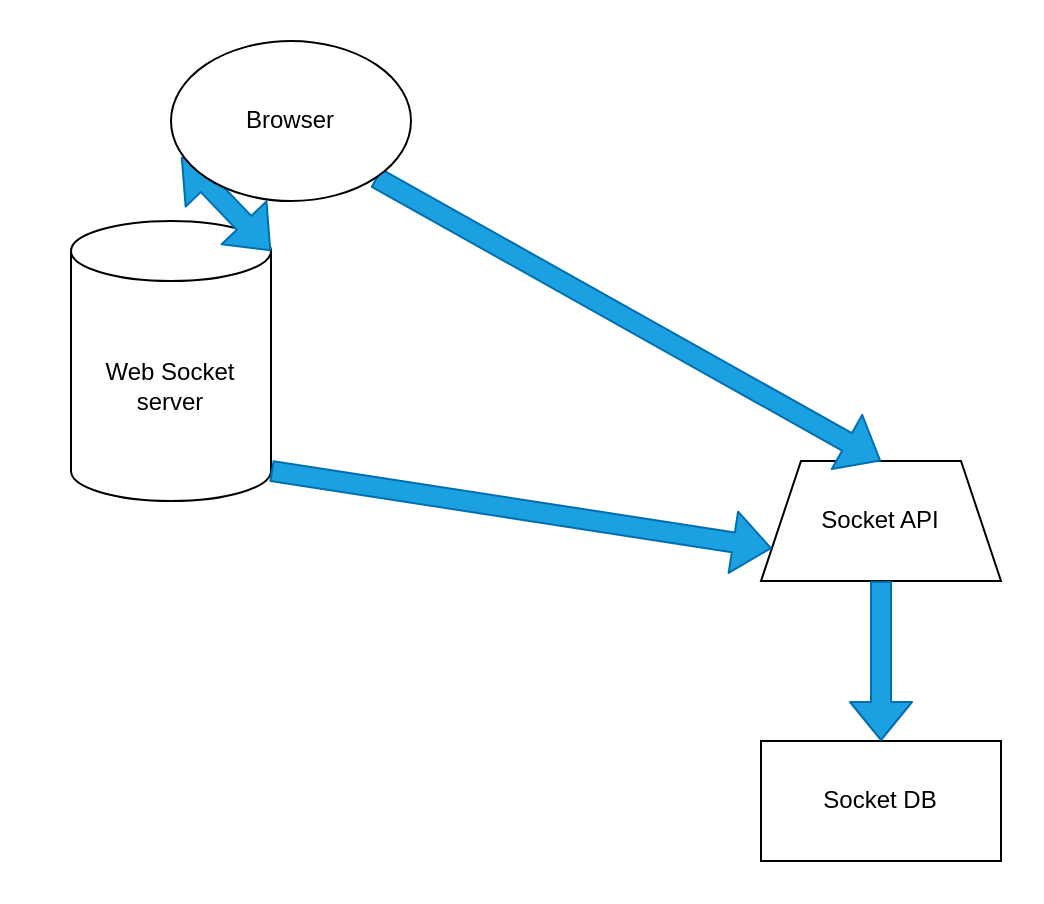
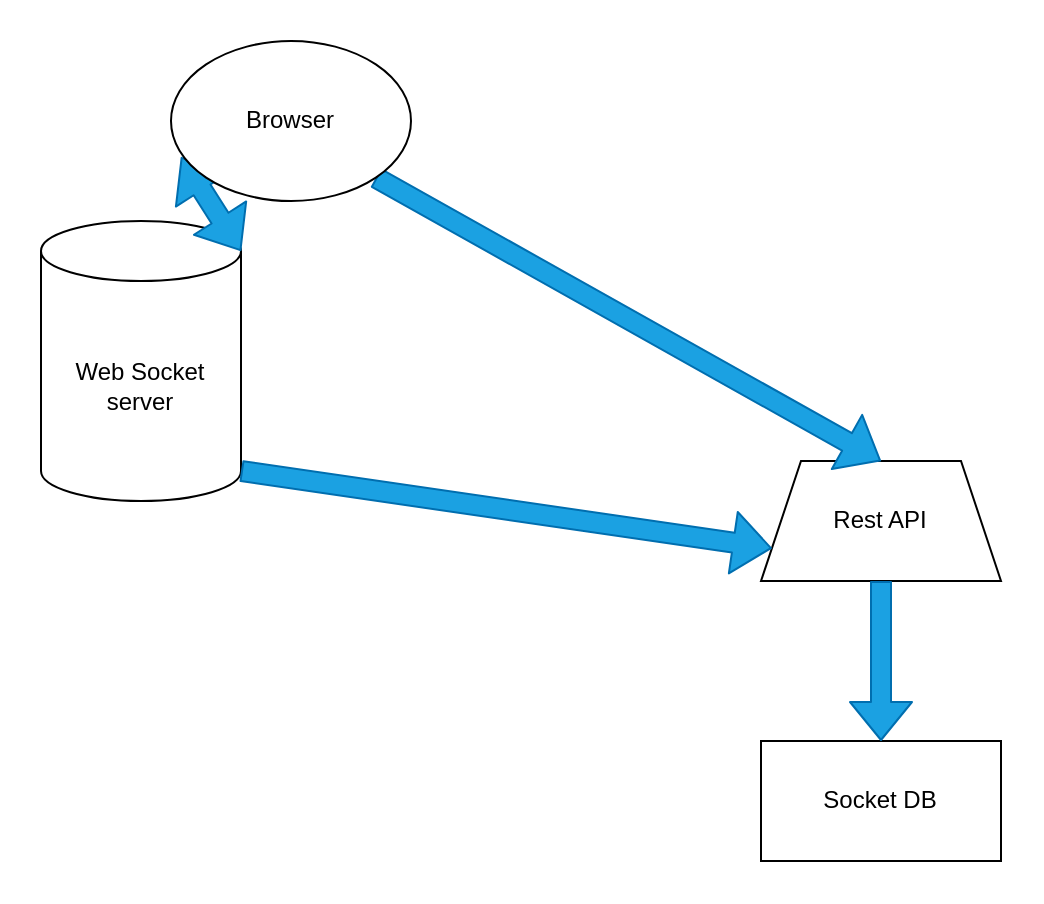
  <mxCell id="0" />
  <mxCell id="1" parent="0" />
- <mxCell id="2" value="Web Socket server" style="shape=cylinder3;whiteSpace=wrap;html=1;boundedLbl=1;backgroundOutline=1;size=15;" parent="1" vertex="1"><mxGeometry x="35" y="110" width="100" height="140" as="geometry" /></mxCell>
+ <mxCell id="2" value="Web Socket server" style="shape=cylinder3;whiteSpace=wrap;html=1;boundedLbl=1;backgroundOutline=1;size=15;" parent="1" vertex="1"><mxGeometry x="20" y="110" width="100" height="140" as="geometry" /></mxCell>
  <mxCell id="3" value="Socket DB" style="rounded=0;whiteSpace=wrap;html=1;" parent="1" vertex="1"><mxGeometry x="380" y="370" width="120" height="60" as="geometry" /></mxCell>
- <mxCell id="4" value="Socket API" style="shape=trapezoid;perimeter=trapezoidPerimeter;whiteSpace=wrap;html=1;fixedSize=1;" parent="1" vertex="1"><mxGeometry x="380" y="230" width="120" height="60" as="geometry" /></mxCell>
+ <mxCell id="4" value="Rest API" style="shape=trapezoid;perimeter=trapezoidPerimeter;whiteSpace=wrap;html=1;fixedSize=1;" parent="1" vertex="1"><mxGeometry x="380" y="230" width="120" height="60" as="geometry" /></mxCell>
  <mxCell id="5" value="" style="shape=flexArrow;endArrow=classic;html=1;entryX=0.5;entryY=0;entryDx=0;entryDy=0;fillColor=#1ba1e2;strokeColor=#006EAF;exitX=1;exitY=1;exitDx=0;exitDy=0;" parent="1" source="9" target="4" edge="1"><mxGeometry width="50" height="50" relative="1" as="geometry"><mxPoint x="309.194" y="90.286" as="sourcePoint" /><mxPoint x="350" y="140" as="targetPoint" /></mxGeometry></mxCell>
  <mxCell id="6" value="" style="shape=flexArrow;endArrow=classic;html=1;entryX=0;entryY=0.75;entryDx=0;entryDy=0;exitX=1;exitY=1;exitDx=0;exitDy=-15;exitPerimeter=0;fillColor=#1ba1e2;strokeColor=#006EAF;" parent="1" source="2" target="4" edge="1"><mxGeometry width="50" height="50" relative="1" as="geometry"><mxPoint x="210" y="350" as="sourcePoint" /><mxPoint x="260" y="300" as="targetPoint" /></mxGeometry></mxCell>
  <mxCell id="7" value="" style="shape=flexArrow;endArrow=classic;startArrow=classic;html=1;entryX=0.042;entryY=0.725;entryDx=0;entryDy=0;exitX=1;exitY=0;exitDx=0;exitDy=15;exitPerimeter=0;fillColor=#1ba1e2;strokeColor=#006EAF;entryPerimeter=0;" parent="1" source="2" target="9" edge="1"><mxGeometry width="50" height="50" relative="1" as="geometry"><mxPoint x="330" y="220" as="sourcePoint" /><mxPoint x="227.574" y="88.284" as="targetPoint" /></mxGeometry></mxCell>
  <mxCell id="8" value="" style="shape=flexArrow;endArrow=classic;html=1;entryX=0.5;entryY=0;entryDx=0;entryDy=0;fillColor=#1ba1e2;strokeColor=#006EAF;" parent="1" source="4" target="3" edge="1"><mxGeometry width="50" height="50" relative="1" as="geometry"><mxPoint x="460" y="420" as="sourcePoint" /><mxPoint x="510" y="370" as="targetPoint" /></mxGeometry></mxCell>
  <mxCell id="9" value="Browser" style="ellipse;whiteSpace=wrap;html=1;" parent="1" vertex="1"><mxGeometry x="85" y="20" width="120" height="80" as="geometry" /></mxCell>
